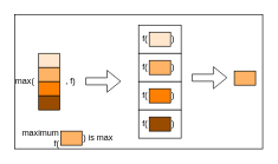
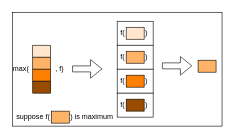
  <mxCell id="0" />
  <mxCell id="1" parent="0" />
  <mxCell id="2" value="" style="rounded=0;whiteSpace=wrap;html=1;" parent="1" vertex="1"><mxGeometry x="20" y="20" width="350" height="190" as="geometry" /></mxCell>
  <mxCell id="3" value="max(" style="text;html=1;strokeColor=none;fillColor=none;align=right;verticalAlign=middle;whiteSpace=wrap;rounded=0;" parent="1" vertex="1"><mxGeometry x="20" y="100" width="30" height="30" as="geometry" /></mxCell>
  <mxCell id="4" value="" style="rounded=0;whiteSpace=wrap;html=1;fillColor=#FFE6CC;" parent="1" vertex="1"><mxGeometry x="54" y="75" width="30" height="20" as="geometry" /></mxCell>
  <mxCell id="5" value="" style="rounded=0;whiteSpace=wrap;html=1;fillColor=#FFB366;" parent="1" vertex="1"><mxGeometry x="54" y="95" width="30" height="20" as="geometry" /></mxCell>
  <mxCell id="6" value="" style="rounded=0;whiteSpace=wrap;html=1;fillColor=#FF8000;" parent="1" vertex="1"><mxGeometry x="54" y="115" width="30" height="20" as="geometry" /></mxCell>
  <mxCell id="7" value="" style="rounded=0;whiteSpace=wrap;html=1;fillColor=#994C00;" parent="1" vertex="1"><mxGeometry x="54" y="135" width="30" height="20" as="geometry" /></mxCell>
  <mxCell id="8" value=", f)" style="text;html=1;strokeColor=none;fillColor=none;align=left;verticalAlign=middle;whiteSpace=wrap;rounded=0;" parent="1" vertex="1"><mxGeometry x="90" y="100" width="20" height="30" as="geometry" /></mxCell>
  <mxCell id="9" value="" style="rounded=0;whiteSpace=wrap;html=1;" parent="1" vertex="1"><mxGeometry x="195" y="35" width="60" height="40" as="geometry" /></mxCell>
  <mxCell id="10" value="" style="rounded=0;whiteSpace=wrap;html=1;fillColor=#FFE6CC;" parent="1" vertex="1"><mxGeometry x="210" y="45" width="30" height="20" as="geometry" /></mxCell>
  <mxCell id="11" value="" style="shape=flexArrow;endArrow=classic;html=1;rounded=0;exitX=0;exitY=0.5;exitDx=0;exitDy=0;" parent="1" edge="1"><mxGeometry width="50" height="50" relative="1" as="geometry"><mxPoint x="120" y="114.5" as="sourcePoint" /><mxPoint x="170" y="114.5" as="targetPoint" /></mxGeometry></mxCell>
  <mxCell id="12" value="f(" style="text;html=1;strokeColor=none;fillColor=none;align=right;verticalAlign=middle;whiteSpace=wrap;rounded=0;" parent="1" vertex="1"><mxGeometry x="200" y="40" width="10" height="30" as="geometry" /></mxCell>
  <mxCell id="13" value=")" style="text;html=1;strokeColor=none;fillColor=none;align=left;verticalAlign=middle;whiteSpace=wrap;rounded=0;" parent="1" vertex="1"><mxGeometry x="230" y="70" width="60" height="30" as="geometry" /></mxCell>
  <mxCell id="14" value="" style="rounded=0;whiteSpace=wrap;html=1;" parent="1" vertex="1"><mxGeometry x="195" y="75" width="60" height="40" as="geometry" /></mxCell>
  <mxCell id="15" value="" style="rounded=0;whiteSpace=wrap;html=1;fillColor=#FFB366;" parent="1" vertex="1"><mxGeometry x="210" y="85" width="30" height="20" as="geometry" /></mxCell>
  <mxCell id="16" value=")" style="text;html=1;strokeColor=none;fillColor=none;align=left;verticalAlign=middle;whiteSpace=wrap;rounded=0;" parent="1" vertex="1"><mxGeometry x="240" y="40" width="10" height="30" as="geometry" /></mxCell>
  <mxCell id="17" value="" style="rounded=0;whiteSpace=wrap;html=1;" parent="1" vertex="1"><mxGeometry x="195" y="115" width="60" height="40" as="geometry" /></mxCell>
  <mxCell id="18" value="" style="rounded=0;whiteSpace=wrap;html=1;fillColor=#FF8000;" parent="1" vertex="1"><mxGeometry x="210" y="125" width="30" height="20" as="geometry" /></mxCell>
  <mxCell id="19" value=")" style="text;html=1;strokeColor=none;fillColor=none;align=left;verticalAlign=middle;whiteSpace=wrap;rounded=0;" parent="1" vertex="1"><mxGeometry x="240" y="120" width="10" height="30" as="geometry" /></mxCell>
  <mxCell id="20" value="" style="rounded=0;whiteSpace=wrap;html=1;" parent="1" vertex="1"><mxGeometry x="195" y="155" width="60" height="40" as="geometry" /></mxCell>
  <mxCell id="21" value="" style="rounded=0;whiteSpace=wrap;html=1;fillColor=#994C00;" parent="1" vertex="1"><mxGeometry x="210" y="165" width="30" height="20" as="geometry" /></mxCell>
  <mxCell id="22" value=")" style="text;html=1;strokeColor=none;fillColor=none;align=left;verticalAlign=middle;whiteSpace=wrap;rounded=0;" parent="1" vertex="1"><mxGeometry x="240" y="160" width="10" height="30" as="geometry" /></mxCell>
  <mxCell id="23" value=")" style="text;html=1;strokeColor=none;fillColor=none;align=left;verticalAlign=middle;whiteSpace=wrap;rounded=0;" parent="1" vertex="1"><mxGeometry x="240" y="80" width="10" height="30" as="geometry" /></mxCell>
  <mxCell id="24" value="f(" style="text;html=1;strokeColor=none;fillColor=none;align=right;verticalAlign=middle;whiteSpace=wrap;rounded=0;" parent="1" vertex="1"><mxGeometry x="200" y="80" width="10" height="30" as="geometry" /></mxCell>
  <mxCell id="25" value="f(" style="text;html=1;strokeColor=none;fillColor=none;align=right;verticalAlign=middle;whiteSpace=wrap;rounded=0;" parent="1" vertex="1"><mxGeometry x="200" y="120" width="10" height="30" as="geometry" /></mxCell>
  <mxCell id="26" value="f(" style="text;html=1;strokeColor=none;fillColor=none;align=right;verticalAlign=middle;whiteSpace=wrap;rounded=0;" parent="1" vertex="1"><mxGeometry x="200" y="160" width="10" height="30" as="geometry" /></mxCell>
  <mxCell id="27" value="" style="shape=flexArrow;endArrow=classic;html=1;rounded=0;exitX=0;exitY=0.5;exitDx=0;exitDy=0;" edge="1" parent="1"><mxGeometry width="50" height="50" relative="1" as="geometry"><mxPoint x="270" y="109.43" as="sourcePoint" /><mxPoint x="320" y="109.43" as="targetPoint" /></mxGeometry></mxCell>
  <mxCell id="28" value="" style="rounded=0;whiteSpace=wrap;html=1;fillColor=#FFB366;" vertex="1" parent="1"><mxGeometry x="330" y="100" width="30" height="20" as="geometry" /></mxCell>
  <mxCell id="29" value="" style="rounded=0;whiteSpace=wrap;html=1;fillColor=#FFB366;" vertex="1" parent="1"><mxGeometry x="85" y="185" width="30" height="20" as="geometry" /></mxCell>
- <mxCell id="30" value=") is max" style="text;html=1;strokeColor=none;fillColor=none;align=left;verticalAlign=middle;whiteSpace=wrap;rounded=0;" vertex="1" parent="1"><mxGeometry x="115" y="180" width="80" height="30" as="geometry" /></mxCell>
- <mxCell id="31" value="maximum f(" style="text;html=1;strokeColor=none;fillColor=none;align=right;verticalAlign=middle;whiteSpace=wrap;rounded=0;" vertex="1" parent="1"><mxGeometry x="25" y="180" width="60" height="30" as="geometry" /></mxCell>
+ <mxCell id="30" value=") is maximum" style="text;html=1;strokeColor=none;fillColor=none;align=left;verticalAlign=middle;whiteSpace=wrap;rounded=0;" vertex="1" parent="1"><mxGeometry x="115" y="180" width="80" height="30" as="geometry" /></mxCell>
+ <mxCell id="31" value="suppose f(" style="text;html=1;strokeColor=none;fillColor=none;align=right;verticalAlign=middle;whiteSpace=wrap;rounded=0;" vertex="1" parent="1"><mxGeometry x="25" y="180" width="60" height="30" as="geometry" /></mxCell>
